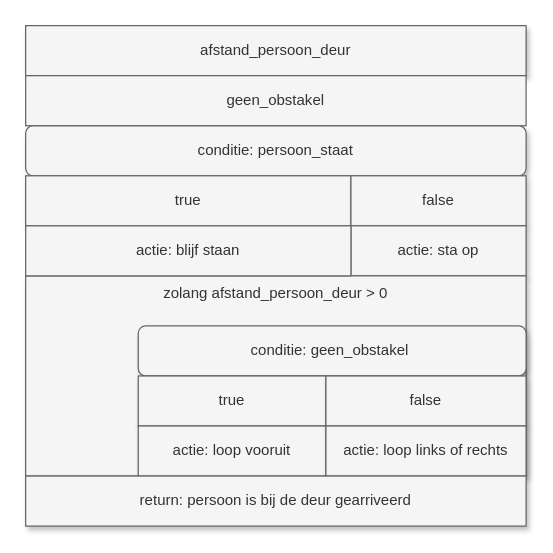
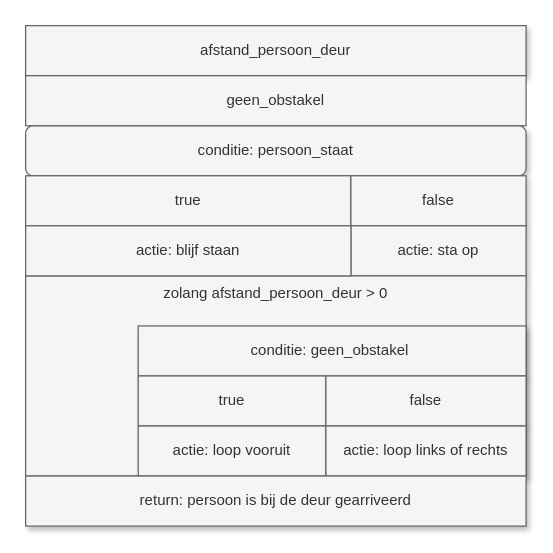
  <mxCell id="0" />
  <mxCell id="1" parent="0" />
  <mxCell id="2" value="conditie: persoon_staat" style="whiteSpace=wrap;html=1;shadow=1;fillColor=#f5f5f5;fontColor=#333333;strokeColor=#666666;rounded=1;" parent="1" vertex="1"><mxGeometry x="20" y="100" width="400" height="40" as="geometry" /></mxCell>
  <mxCell id="3" value="true" style="whiteSpace=wrap;html=1;shadow=1;fillColor=#f5f5f5;fontColor=#333333;strokeColor=#666666;" parent="1" vertex="1"><mxGeometry x="20" y="140" width="260" height="40" as="geometry" /></mxCell>
  <mxCell id="4" value="false" style="whiteSpace=wrap;html=1;shadow=1;fillColor=#f5f5f5;fontColor=#333333;strokeColor=#666666;" parent="1" vertex="1"><mxGeometry x="280" y="140" width="140" height="40" as="geometry" /></mxCell>
  <mxCell id="5" value="actie: sta op" style="whiteSpace=wrap;html=1;shadow=1;fillColor=#f5f5f5;fontColor=#333333;strokeColor=#666666;" parent="1" vertex="1"><mxGeometry x="280" y="180" width="140" height="40" as="geometry" /></mxCell>
  <mxCell id="6" value="zolang afstand_persoon_deur &amp;gt; 0" style="html=1;shadow=1;whiteSpace=wrap;labelPosition=center;verticalLabelPosition=middle;align=center;verticalAlign=top;fillColor=#f5f5f5;fontColor=#333333;strokeColor=#666666;" parent="1" vertex="1"><mxGeometry x="20" y="220" width="400" height="160" as="geometry" /></mxCell>
- <mxCell id="7" value="conditie: geen_obstakel&amp;nbsp;" style="whiteSpace=wrap;html=1;shadow=1;fillColor=#f5f5f5;fontColor=#333333;strokeColor=#666666;rounded=1;" parent="1" vertex="1"><mxGeometry x="110" y="260" width="310" height="40" as="geometry" /></mxCell>
+ <mxCell id="7" value="conditie: geen_obstakel&amp;nbsp;" style="whiteSpace=wrap;html=1;shadow=1;fillColor=#f5f5f5;fontColor=#333333;strokeColor=#666666;" parent="1" vertex="1"><mxGeometry x="110" y="260" width="310" height="40" as="geometry" /></mxCell>
  <mxCell id="8" value="true" style="whiteSpace=wrap;html=1;shadow=1;fillColor=#f5f5f5;fontColor=#333333;strokeColor=#666666;" parent="1" vertex="1"><mxGeometry x="110" y="300" width="150" height="40" as="geometry" /></mxCell>
  <mxCell id="9" value="actie: loop vooruit" style="whiteSpace=wrap;html=1;shadow=1;fillColor=#f5f5f5;fontColor=#333333;strokeColor=#666666;" parent="1" vertex="1"><mxGeometry x="110" y="340" width="150" height="40" as="geometry" /></mxCell>
  <mxCell id="10" value="actie: blijf staan" style="whiteSpace=wrap;html=1;shadow=0;fillColor=#f5f5f5;fontColor=#333333;strokeColor=#666666;" parent="1" vertex="1"><mxGeometry x="20" y="180" width="260" height="40" as="geometry" /></mxCell>
  <mxCell id="11" value="false" style="whiteSpace=wrap;html=1;shadow=1;fillColor=#f5f5f5;fontColor=#333333;strokeColor=#666666;" parent="1" vertex="1"><mxGeometry x="260" y="300" width="160" height="40" as="geometry" /></mxCell>
  <mxCell id="12" value="actie: loop links of rechts" style="whiteSpace=wrap;html=1;shadow=1;fillColor=#f5f5f5;fontColor=#333333;strokeColor=#666666;" parent="1" vertex="1"><mxGeometry x="260" y="340" width="160" height="40" as="geometry" /></mxCell>
  <mxCell id="13" value="return: persoon is bij de deur gearriveerd" style="whiteSpace=wrap;html=1;shadow=1;fillColor=#f5f5f5;fontColor=#333333;strokeColor=#666666;" parent="1" vertex="1"><mxGeometry x="20" y="380" width="400" height="40" as="geometry" /></mxCell>
  <mxCell id="14" value="afstand_persoon_deur" style="whiteSpace=wrap;html=1;shadow=1;fillColor=#f5f5f5;fontColor=#333333;strokeColor=#666666;" parent="1" vertex="1"><mxGeometry x="20" y="20" width="400" height="40" as="geometry" /></mxCell>
  <mxCell id="15" value="geen_obstakel" style="whiteSpace=wrap;html=1;shadow=0;fillColor=#f5f5f5;fontColor=#333333;strokeColor=#666666;" parent="1" vertex="1"><mxGeometry x="20" y="60" width="400" height="40" as="geometry" /></mxCell>
